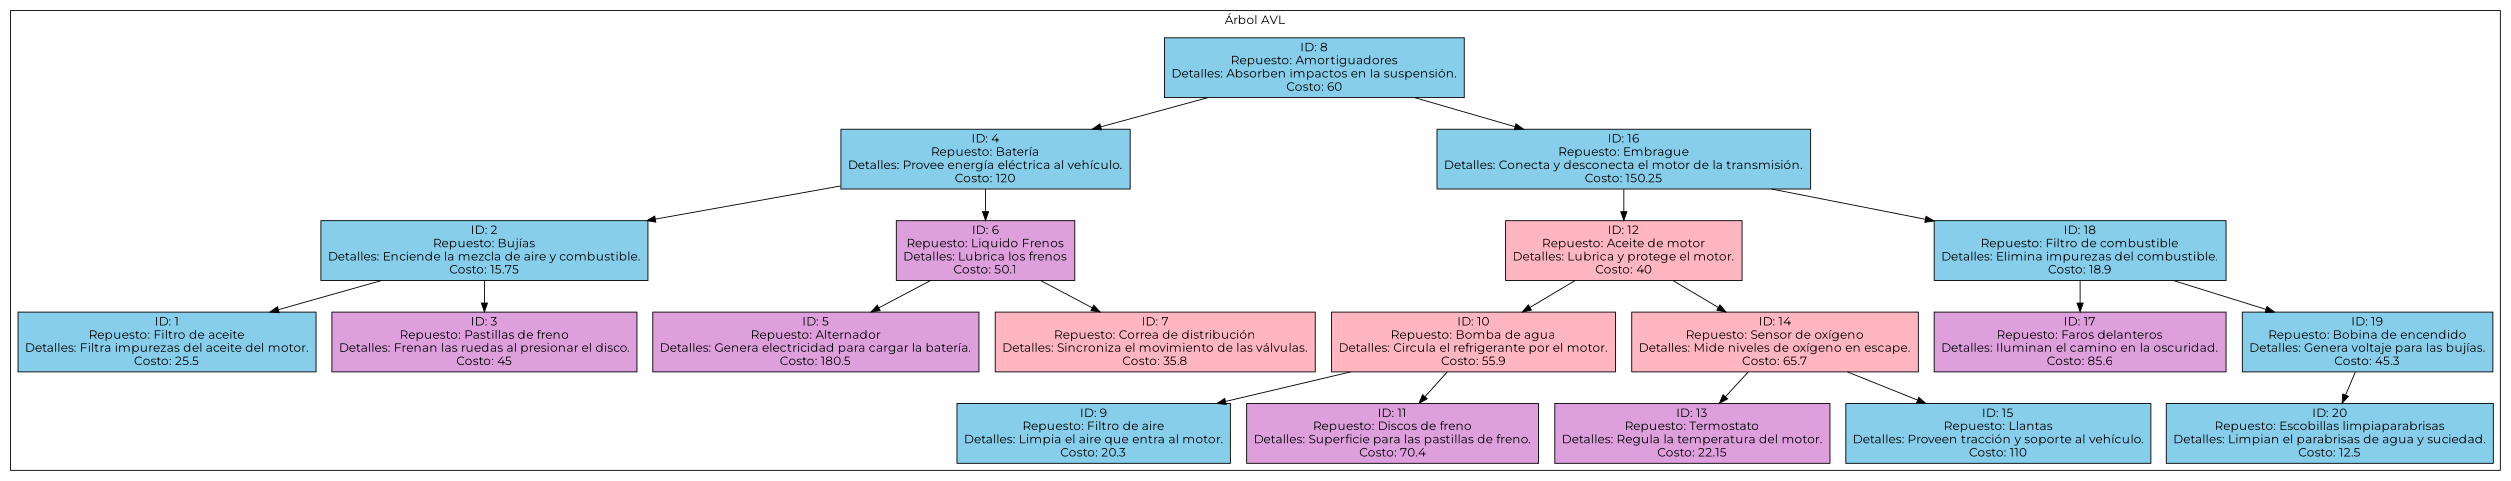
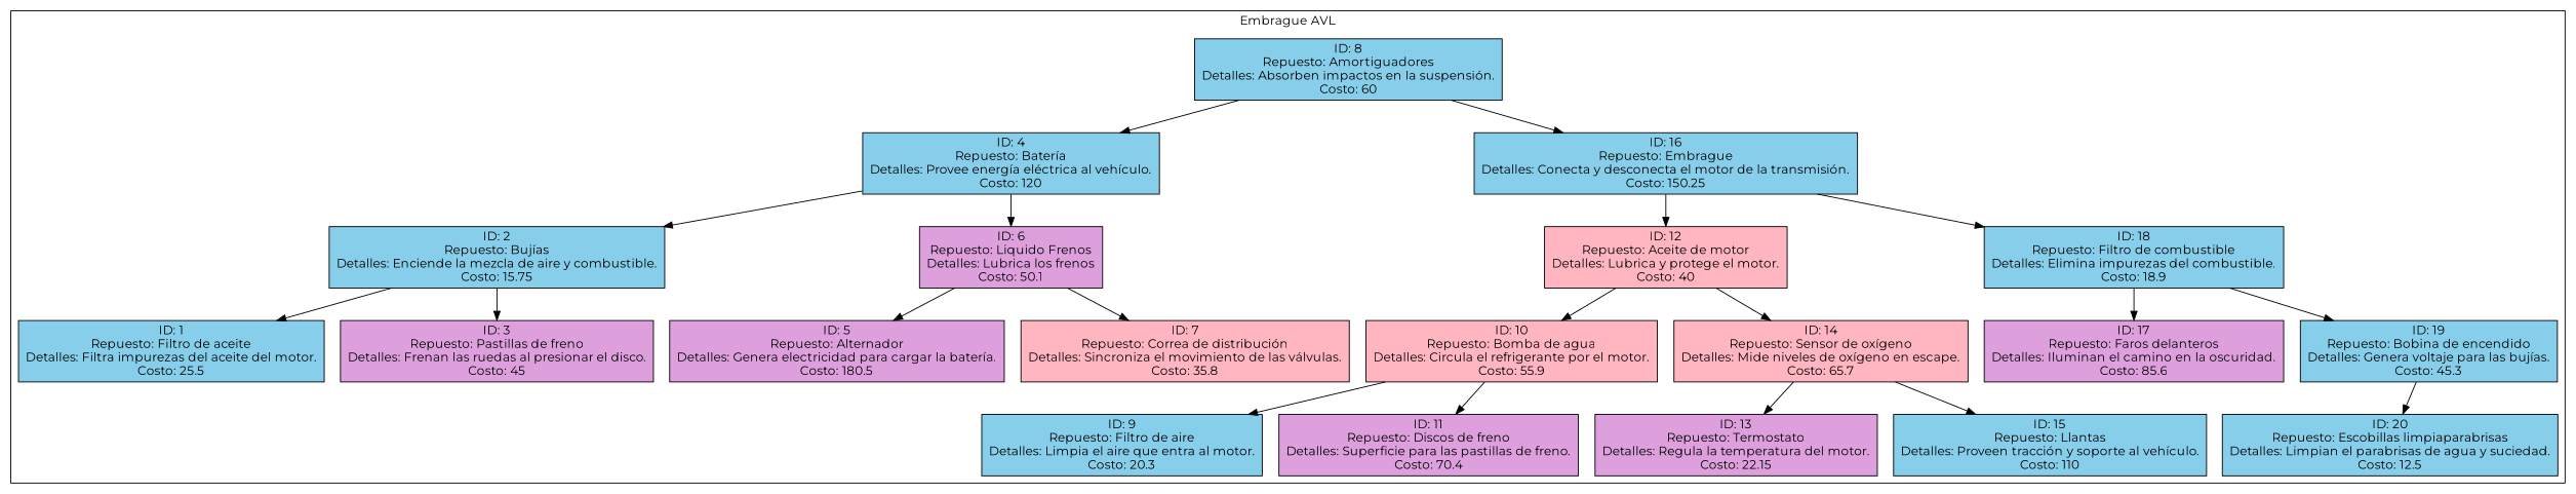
  digraph {
    rankdir=TB
    fontname=Montserrat
    node [shape=box style=filled fillcolor=skyblue fontname=Montserrat]
    edge [fontname=Montserrat]
    n1 [label="ID: 8\nRepuesto: Amortiguadores\nDetalles: Absorben impactos en la suspensión.\nCosto: 60"]
    n2 [label="ID: 4\nRepuesto: Batería\nDetalles: Provee energía eléctrica al vehículo.\nCosto: 120"]
    n3 [label="ID: 16\nRepuesto: Embrague\nDetalles: Conecta y desconecta el motor de la transmisión.\nCosto: 150.25"]
    n4 [label="ID: 2\nRepuesto: Bujías\nDetalles: Enciende la mezcla de aire y combustible.\nCosto: 15.75"]
    n5 [label="ID: 6\nRepuesto: Liquido Frenos\nDetalles: Lubrica los frenos\nCosto: 50.1" fillcolor=plum]
    n6 [label="ID: 1\nRepuesto: Filtro de aceite\nDetalles: Filtra impurezas del aceite del motor.\nCosto: 25.5"]
    n7 [label="ID: 3\nRepuesto: Pastillas de freno\nDetalles: Frenan las ruedas al presionar el disco.\nCosto: 45" fillcolor=plum]
    n8 [label="ID: 5\nRepuesto: Alternador\nDetalles: Genera electricidad para cargar la batería.\nCosto: 180.5" fillcolor=plum]
    n9 [label="ID: 7\nRepuesto: Correa de distribución\nDetalles: Sincroniza el movimiento de las válvulas.\nCosto: 35.8" fillcolor=lightpink]
    n10 [label="ID: 12\nRepuesto: Aceite de motor\nDetalles: Lubrica y protege el motor.\nCosto: 40" fillcolor=lightpink]
    n11 [label="ID: 18\nRepuesto: Filtro de combustible\nDetalles: Elimina impurezas del combustible.\nCosto: 18.9"]
    n12 [label="ID: 10\nRepuesto: Bomba de agua\nDetalles: Circula el refrigerante por el motor.\nCosto: 55.9" fillcolor=lightpink]
    n13 [label="ID: 14\nRepuesto: Sensor de oxígeno\nDetalles: Mide niveles de oxígeno en escape.\nCosto: 65.7" fillcolor=lightpink]
    n14 [label="ID: 9\nRepuesto: Filtro de aire\nDetalles: Limpia el aire que entra al motor.\nCosto: 20.3"]
    n15 [label="ID: 11\nRepuesto: Discos de freno\nDetalles: Superficie para las pastillas de freno.\nCosto: 70.4" fillcolor=plum]
    n16 [label="ID: 13\nRepuesto: Termostato\nDetalles: Regula la temperatura del motor.\nCosto: 22.15" fillcolor=plum]
    n17 [label="ID: 15\nRepuesto: Llantas\nDetalles: Proveen tracción y soporte al vehículo.\nCosto: 110"]
    n18 [label="ID: 17\nRepuesto: Faros delanteros\nDetalles: Iluminan el camino en la oscuridad.\nCosto: 85.6" fillcolor=plum]
    n19 [label="ID: 19\nRepuesto: Bobina de encendido\nDetalles: Genera voltaje para las bujías.\nCosto: 45.3"]
    n20 [label="ID: 20\nRepuesto: Escobillas limpiaparabrisas\nDetalles: Limpian el parabrisas de agua y suciedad.\nCosto: 12.5"]
    subgraph cluster_1 {
-     label="Árbol AVL"
+     label="Embrague AVL"
      n1
      n2
      n3
      n4
      n5
      n6
      n7
      n8
      n9
      n10
      n11
      n12
      n13
      n14
      n15
      n16
      n17
      n18
      n19
      n20
    }
    n1 -> n2
    n1 -> n3
    n2 -> n4
    n2 -> n5
    n3 -> n10
    n3 -> n11
    n4 -> n6
    n4 -> n7
    n5 -> n8
    n5 -> n9
    n10 -> n12
    n10 -> n13
    n11 -> n18
    n11 -> n19
    n12 -> n14
    n12 -> n15
    n13 -> n16
    n13 -> n17
    n19 -> n20
  }
